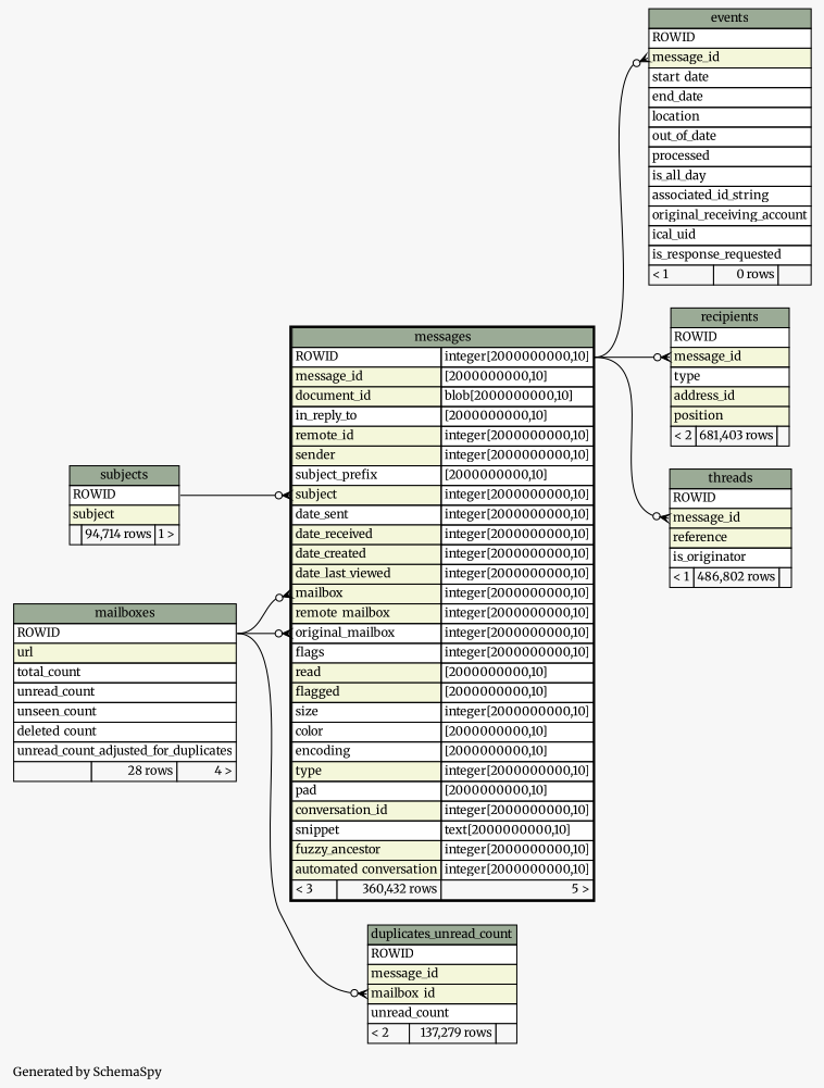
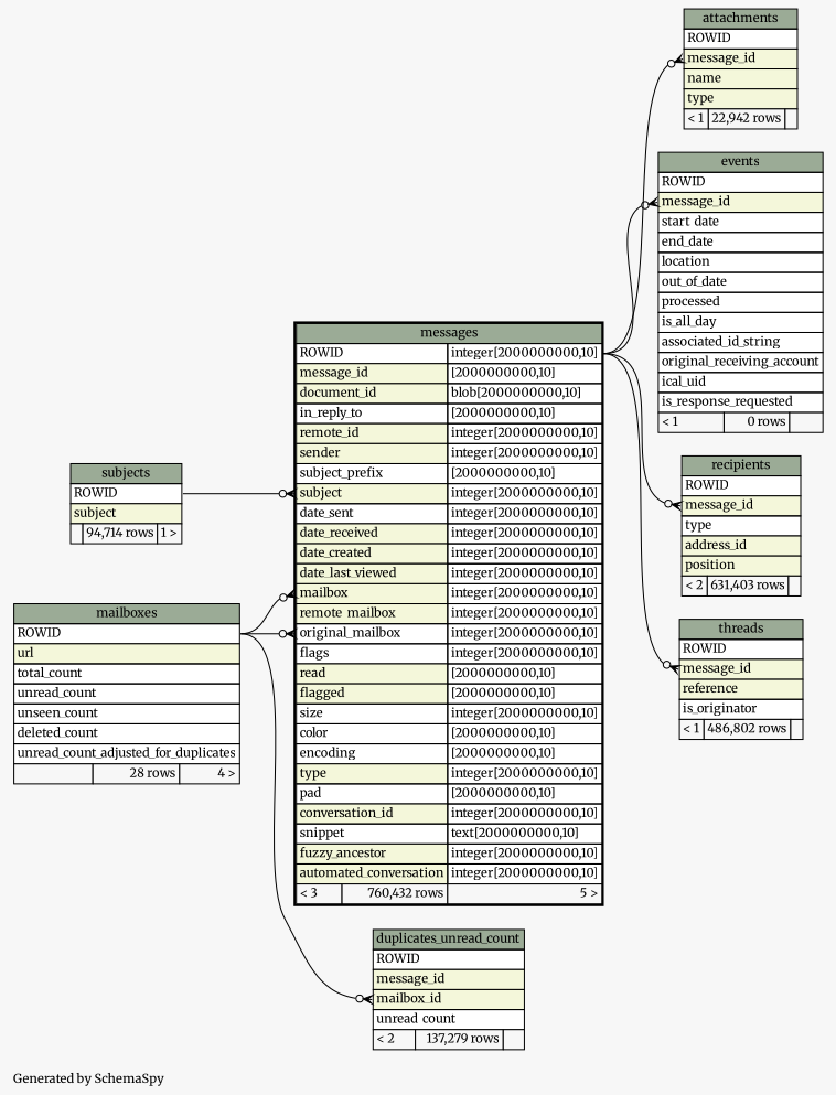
  digraph {
    bgcolor="#f7f7f7"
    fontname=Merriweather
    fontsize=11
    label="\nGenerated by SchemaSpy"
    labeljust=l
    nodesep=0.18
    rankdir=RL
    ranksep=0.46
    node [fontname=Merriweather fontsize=11 shape=plaintext]
    edge [arrowhead=none arrowsize=0.8 arrowtail=crowodot dir=back fontname=Merriweather headport="ROWID.type:e" tailport="message_id:w"]
-   n2 [label=<     <TABLE BORDER="2" CELLBORDER="1" CELLSPACING="0" BGCOLOR="#ffffff">       <TR><TD COLSPAN="3" BGCOLOR="#9bab96" ALIGN="CENTER">messages</TD></TR>       <TR><TD PORT="ROWID" COLSPAN="2" ALIGN="LEFT">ROWID</TD><TD PORT="ROWID.type" ALIGN="LEFT">integer[2000000000,10]</TD></TR>       <TR><TD PORT="message_id" COLSPAN="2" BGCOLOR="#f4f7da" ALIGN="LEFT">message_id</TD><TD PORT="message_id.type" ALIGN="LEFT">[2000000000,10]</TD></TR>       <TR><TD PORT="document_id" COLSPAN="2" BGCOLOR="#f4f7da" ALIGN="LEFT">document_id</TD><TD PORT="document_id.type" ALIGN="LEFT">blob[2000000000,10]</TD></TR>       <TR><TD PORT="in_reply_to" COLSPAN="2" ALIGN="LEFT">in_reply_to</TD><TD PORT="in_reply_to.type" ALIGN="LEFT">[2000000000,10]</TD></TR>       <TR><TD PORT="remote_id" COLSPAN="2" BGCOLOR="#f4f7da" ALIGN="LEFT">remote_id</TD><TD PORT="remote_id.type" ALIGN="LEFT">integer[2000000000,10]</TD></TR>       <TR><TD PORT="sender" COLSPAN="2" BGCOLOR="#f4f7da" ALIGN="LEFT">sender</TD><TD PORT="sender.type" ALIGN="LEFT">integer[2000000000,10]</TD></TR>       <TR><TD PORT="subject_prefix" COLSPAN="2" ALIGN="LEFT">subject_prefix</TD><TD PORT="subject_prefix.type" ALIGN="LEFT">[2000000000,10]</TD></TR>       <TR><TD PORT="subject" COLSPAN="2" BGCOLOR="#f4f7da" ALIGN="LEFT">subject</TD><TD PORT="subject.type" ALIGN="LEFT">integer[2000000000,10]</TD></TR>       <TR><TD PORT="date_sent" COLSPAN="2" ALIGN="LEFT">date_sent</TD><TD PORT="date_sent.type" ALIGN="LEFT">integer[2000000000,10]</TD></TR>       <TR><TD PORT="date_received" COLSPAN="2" BGCOLOR="#f4f7da" ALIGN="LEFT">date_received</TD><TD PORT="date_received.type" ALIGN="LEFT">integer[2000000000,10]</TD></TR>       <TR><TD PORT="date_created" COLSPAN="2" BGCOLOR="#f4f7da" ALIGN="LEFT">date_created</TD><TD PORT="date_created.type" ALIGN="LEFT">integer[2000000000,10]</TD></TR>       <TR><TD PORT="date_last_viewed" COLSPAN="2" BGCOLOR="#f4f7da" ALIGN="LEFT">date_last_viewed</TD><TD PORT="date_last_viewed.type" ALIGN="LEFT">integer[2000000000,10]</TD></TR>       <TR><TD PORT="mailbox" COLSPAN="2" BGCOLOR="#f4f7da" ALIGN="LEFT">mailbox</TD><TD PORT="mailbox.type" ALIGN="LEFT">integer[2000000000,10]</TD></TR>       <TR><TD PORT="remote_mailbox" COLSPAN="2" BGCOLOR="#f4f7da" ALIGN="LEFT">remote_mailbox</TD><TD PORT="remote_mailbox.type" ALIGN="LEFT">integer[2000000000,10]</TD></TR>       <TR><TD PORT="original_mailbox" COLSPAN="2" ALIGN="LEFT">original_mailbox</TD><TD PORT="original_mailbox.type" ALIGN="LEFT">integer[2000000000,10]</TD></TR>       <TR><TD PORT="flags" COLSPAN="2" ALIGN="LEFT">flags</TD><TD PORT="flags.type" ALIGN="LEFT">integer[2000000000,10]</TD></TR>       <TR><TD PORT="read" COLSPAN="2" BGCOLOR="#f4f7da" ALIGN="LEFT">read</TD><TD PORT="read.type" ALIGN="LEFT">[2000000000,10]</TD></TR>       <TR><TD PORT="flagged" COLSPAN="2" BGCOLOR="#f4f7da" ALIGN="LEFT">flagged</TD><TD PORT="flagged.type" ALIGN="LEFT">[2000000000,10]</TD></TR>       <TR><TD PORT="size" COLSPAN="2" ALIGN="LEFT">size</TD><TD PORT="size.type" ALIGN="LEFT">integer[2000000000,10]</TD></TR>       <TR><TD PORT="color" COLSPAN="2" ALIGN="LEFT">color</TD><TD PORT="color.type" ALIGN="LEFT">[2000000000,10]</TD></TR>       <TR><TD PORT="encoding" COLSPAN="2" ALIGN="LEFT">encoding</TD><TD PORT="encoding.type" ALIGN="LEFT">[2000000000,10]</TD></TR>       <TR><TD PORT="type" COLSPAN="2" BGCOLOR="#f4f7da" ALIGN="LEFT">type</TD><TD PORT="type.type" ALIGN="LEFT">integer[2000000000,10]</TD></TR>       <TR><TD PORT="pad" COLSPAN="2" ALIGN="LEFT">pad</TD><TD PORT="pad.type" ALIGN="LEFT">[2000000000,10]</TD></TR>       <TR><TD PORT="conversation_id" COLSPAN="2" BGCOLOR="#f4f7da" ALIGN="LEFT">conversation_id</TD><TD PORT="conversation_id.type" ALIGN="LEFT">integer[2000000000,10]</TD></TR>       <TR><TD PORT="snippet" COLSPAN="2" ALIGN="LEFT">snippet</TD><TD PORT="snippet.type" ALIGN="LEFT">text[2000000000,10]</TD></TR>       <TR><TD PORT="fuzzy_ancestor" COLSPAN="2" BGCOLOR="#f4f7da" ALIGN="LEFT">fuzzy_ancestor</TD><TD PORT="fuzzy_ancestor.type" ALIGN="LEFT">integer[2000000000,10]</TD></TR>       <TR><TD PORT="automated_conversation" COLSPAN="2" BGCOLOR="#f4f7da" ALIGN="LEFT">automated_conversation</TD><TD PORT="automated_conversation.type" ALIGN="LEFT">integer[2000000000,10]</TD></TR>       <TR><TD ALIGN="LEFT" BGCOLOR="#f7f7f7">&lt; 3</TD><TD ALIGN="RIGHT" BGCOLOR="#f7f7f7">360,432 rows</TD><TD ALIGN="RIGHT" BGCOLOR="#f7f7f7">5 &gt;</TD></TR>     </TABLE>>]
+   n1 [label=<     <TABLE BORDER="0" CELLBORDER="1" CELLSPACING="0" BGCOLOR="#ffffff">       <TR><TD COLSPAN="3" BGCOLOR="#9bab96" ALIGN="CENTER">attachments</TD></TR>       <TR><TD PORT="ROWID" COLSPAN="3" ALIGN="LEFT">ROWID</TD></TR>       <TR><TD PORT="message_id" COLSPAN="3" BGCOLOR="#f4f7da" ALIGN="LEFT">message_id</TD></TR>       <TR><TD PORT="name" COLSPAN="3" BGCOLOR="#f4f7da" ALIGN="LEFT">name</TD></TR>       <TR><TD PORT="type" COLSPAN="3" BGCOLOR="#f4f7da" ALIGN="LEFT">type</TD></TR>       <TR><TD ALIGN="LEFT" BGCOLOR="#f7f7f7">&lt; 1</TD><TD ALIGN="RIGHT" BGCOLOR="#f7f7f7">22,942 rows</TD><TD ALIGN="RIGHT" BGCOLOR="#f7f7f7">  </TD></TR>     </TABLE>>]
+   n2 [label=<     <TABLE BORDER="2" CELLBORDER="1" CELLSPACING="0" BGCOLOR="#ffffff">       <TR><TD COLSPAN="3" BGCOLOR="#9bab96" ALIGN="CENTER">messages</TD></TR>       <TR><TD PORT="ROWID" COLSPAN="2" ALIGN="LEFT">ROWID</TD><TD PORT="ROWID.type" ALIGN="LEFT">integer[2000000000,10]</TD></TR>       <TR><TD PORT="message_id" COLSPAN="2" BGCOLOR="#f4f7da" ALIGN="LEFT">message_id</TD><TD PORT="message_id.type" ALIGN="LEFT">[2000000000,10]</TD></TR>       <TR><TD PORT="document_id" COLSPAN="2" BGCOLOR="#f4f7da" ALIGN="LEFT">document_id</TD><TD PORT="document_id.type" ALIGN="LEFT">blob[2000000000,10]</TD></TR>       <TR><TD PORT="in_reply_to" COLSPAN="2" ALIGN="LEFT">in_reply_to</TD><TD PORT="in_reply_to.type" ALIGN="LEFT">[2000000000,10]</TD></TR>       <TR><TD PORT="remote_id" COLSPAN="2" BGCOLOR="#f4f7da" ALIGN="LEFT">remote_id</TD><TD PORT="remote_id.type" ALIGN="LEFT">integer[2000000000,10]</TD></TR>       <TR><TD PORT="sender" COLSPAN="2" BGCOLOR="#f4f7da" ALIGN="LEFT">sender</TD><TD PORT="sender.type" ALIGN="LEFT">integer[2000000000,10]</TD></TR>       <TR><TD PORT="subject_prefix" COLSPAN="2" ALIGN="LEFT">subject_prefix</TD><TD PORT="subject_prefix.type" ALIGN="LEFT">[2000000000,10]</TD></TR>       <TR><TD PORT="subject" COLSPAN="2" BGCOLOR="#f4f7da" ALIGN="LEFT">subject</TD><TD PORT="subject.type" ALIGN="LEFT">integer[2000000000,10]</TD></TR>       <TR><TD PORT="date_sent" COLSPAN="2" ALIGN="LEFT">date_sent</TD><TD PORT="date_sent.type" ALIGN="LEFT">integer[2000000000,10]</TD></TR>       <TR><TD PORT="date_received" COLSPAN="2" BGCOLOR="#f4f7da" ALIGN="LEFT">date_received</TD><TD PORT="date_received.type" ALIGN="LEFT">integer[2000000000,10]</TD></TR>       <TR><TD PORT="date_created" COLSPAN="2" BGCOLOR="#f4f7da" ALIGN="LEFT">date_created</TD><TD PORT="date_created.type" ALIGN="LEFT">integer[2000000000,10]</TD></TR>       <TR><TD PORT="date_last_viewed" COLSPAN="2" BGCOLOR="#f4f7da" ALIGN="LEFT">date_last_viewed</TD><TD PORT="date_last_viewed.type" ALIGN="LEFT">integer[2000000000,10]</TD></TR>       <TR><TD PORT="mailbox" COLSPAN="2" BGCOLOR="#f4f7da" ALIGN="LEFT">mailbox</TD><TD PORT="mailbox.type" ALIGN="LEFT">integer[2000000000,10]</TD></TR>       <TR><TD PORT="remote_mailbox" COLSPAN="2" BGCOLOR="#f4f7da" ALIGN="LEFT">remote_mailbox</TD><TD PORT="remote_mailbox.type" ALIGN="LEFT">integer[2000000000,10]</TD></TR>       <TR><TD PORT="original_mailbox" COLSPAN="2" ALIGN="LEFT">original_mailbox</TD><TD PORT="original_mailbox.type" ALIGN="LEFT">integer[2000000000,10]</TD></TR>       <TR><TD PORT="flags" COLSPAN="2" ALIGN="LEFT">flags</TD><TD PORT="flags.type" ALIGN="LEFT">integer[2000000000,10]</TD></TR>       <TR><TD PORT="read" COLSPAN="2" BGCOLOR="#f4f7da" ALIGN="LEFT">read</TD><TD PORT="read.type" ALIGN="LEFT">[2000000000,10]</TD></TR>       <TR><TD PORT="flagged" COLSPAN="2" BGCOLOR="#f4f7da" ALIGN="LEFT">flagged</TD><TD PORT="flagged.type" ALIGN="LEFT">[2000000000,10]</TD></TR>       <TR><TD PORT="size" COLSPAN="2" ALIGN="LEFT">size</TD><TD PORT="size.type" ALIGN="LEFT">integer[2000000000,10]</TD></TR>       <TR><TD PORT="color" COLSPAN="2" ALIGN="LEFT">color</TD><TD PORT="color.type" ALIGN="LEFT">[2000000000,10]</TD></TR>       <TR><TD PORT="encoding" COLSPAN="2" ALIGN="LEFT">encoding</TD><TD PORT="encoding.type" ALIGN="LEFT">[2000000000,10]</TD></TR>       <TR><TD PORT="type" COLSPAN="2" BGCOLOR="#f4f7da" ALIGN="LEFT">type</TD><TD PORT="type.type" ALIGN="LEFT">integer[2000000000,10]</TD></TR>       <TR><TD PORT="pad" COLSPAN="2" ALIGN="LEFT">pad</TD><TD PORT="pad.type" ALIGN="LEFT">[2000000000,10]</TD></TR>       <TR><TD PORT="conversation_id" COLSPAN="2" BGCOLOR="#f4f7da" ALIGN="LEFT">conversation_id</TD><TD PORT="conversation_id.type" ALIGN="LEFT">integer[2000000000,10]</TD></TR>       <TR><TD PORT="snippet" COLSPAN="2" ALIGN="LEFT">snippet</TD><TD PORT="snippet.type" ALIGN="LEFT">text[2000000000,10]</TD></TR>       <TR><TD PORT="fuzzy_ancestor" COLSPAN="2" BGCOLOR="#f4f7da" ALIGN="LEFT">fuzzy_ancestor</TD><TD PORT="fuzzy_ancestor.type" ALIGN="LEFT">integer[2000000000,10]</TD></TR>       <TR><TD PORT="automated_conversation" COLSPAN="2" BGCOLOR="#f4f7da" ALIGN="LEFT">automated_conversation</TD><TD PORT="automated_conversation.type" ALIGN="LEFT">integer[2000000000,10]</TD></TR>       <TR><TD ALIGN="LEFT" BGCOLOR="#f7f7f7">&lt; 3</TD><TD ALIGN="RIGHT" BGCOLOR="#f7f7f7">760,432 rows</TD><TD ALIGN="RIGHT" BGCOLOR="#f7f7f7">5 &gt;</TD></TR>     </TABLE>>]
    n3 [label=<     <TABLE BORDER="0" CELLBORDER="1" CELLSPACING="0" BGCOLOR="#ffffff">       <TR><TD COLSPAN="3" BGCOLOR="#9bab96" ALIGN="CENTER">mailboxes</TD></TR>       <TR><TD PORT="ROWID" COLSPAN="3" ALIGN="LEFT">ROWID</TD></TR>       <TR><TD PORT="url" COLSPAN="3" BGCOLOR="#f4f7da" ALIGN="LEFT">url</TD></TR>       <TR><TD PORT="total_count" COLSPAN="3" ALIGN="LEFT">total_count</TD></TR>       <TR><TD PORT="unread_count" COLSPAN="3" ALIGN="LEFT">unread_count</TD></TR>       <TR><TD PORT="unseen_count" COLSPAN="3" ALIGN="LEFT">unseen_count</TD></TR>       <TR><TD PORT="deleted_count" COLSPAN="3" ALIGN="LEFT">deleted_count</TD></TR>       <TR><TD PORT="unread_count_adjusted_for_duplicates" COLSPAN="3" ALIGN="LEFT">unread_count_adjusted_for_duplicates</TD></TR>       <TR><TD ALIGN="LEFT" BGCOLOR="#f7f7f7">  </TD><TD ALIGN="RIGHT" BGCOLOR="#f7f7f7">28 rows</TD><TD ALIGN="RIGHT" BGCOLOR="#f7f7f7">4 &gt;</TD></TR>     </TABLE>>]
    n4 [label=<     <TABLE BORDER="0" CELLBORDER="1" CELLSPACING="0" BGCOLOR="#ffffff">       <TR><TD COLSPAN="3" BGCOLOR="#9bab96" ALIGN="CENTER">subjects</TD></TR>       <TR><TD PORT="ROWID" COLSPAN="3" ALIGN="LEFT">ROWID</TD></TR>       <TR><TD PORT="subject" COLSPAN="3" BGCOLOR="#f4f7da" ALIGN="LEFT">subject</TD></TR>       <TR><TD ALIGN="LEFT" BGCOLOR="#f7f7f7">  </TD><TD ALIGN="RIGHT" BGCOLOR="#f7f7f7">94,714 rows</TD><TD ALIGN="RIGHT" BGCOLOR="#f7f7f7">1 &gt;</TD></TR>     </TABLE>>]
    n5 [label=<     <TABLE BORDER="0" CELLBORDER="1" CELLSPACING="0" BGCOLOR="#ffffff">       <TR><TD COLSPAN="3" BGCOLOR="#9bab96" ALIGN="CENTER">duplicates_unread_count</TD></TR>       <TR><TD PORT="ROWID" COLSPAN="3" ALIGN="LEFT">ROWID</TD></TR>       <TR><TD PORT="message_id" COLSPAN="3" BGCOLOR="#f4f7da" ALIGN="LEFT">message_id</TD></TR>       <TR><TD PORT="mailbox_id" COLSPAN="3" BGCOLOR="#f4f7da" ALIGN="LEFT">mailbox_id</TD></TR>       <TR><TD PORT="unread_count" COLSPAN="3" ALIGN="LEFT">unread_count</TD></TR>       <TR><TD ALIGN="LEFT" BGCOLOR="#f7f7f7">&lt; 2</TD><TD ALIGN="RIGHT" BGCOLOR="#f7f7f7">137,279 rows</TD><TD ALIGN="RIGHT" BGCOLOR="#f7f7f7">  </TD></TR>     </TABLE>>]
    n6 [label=<     <TABLE BORDER="0" CELLBORDER="1" CELLSPACING="0" BGCOLOR="#ffffff">       <TR><TD COLSPAN="3" BGCOLOR="#9bab96" ALIGN="CENTER">events</TD></TR>       <TR><TD PORT="ROWID" COLSPAN="3" ALIGN="LEFT">ROWID</TD></TR>       <TR><TD PORT="message_id" COLSPAN="3" BGCOLOR="#f4f7da" ALIGN="LEFT">message_id</TD></TR>       <TR><TD PORT="start_date" COLSPAN="3" ALIGN="LEFT">start_date</TD></TR>       <TR><TD PORT="end_date" COLSPAN="3" ALIGN="LEFT">end_date</TD></TR>       <TR><TD PORT="location" COLSPAN="3" ALIGN="LEFT">location</TD></TR>       <TR><TD PORT="out_of_date" COLSPAN="3" ALIGN="LEFT">out_of_date</TD></TR>       <TR><TD PORT="processed" COLSPAN="3" ALIGN="LEFT">processed</TD></TR>       <TR><TD PORT="is_all_day" COLSPAN="3" ALIGN="LEFT">is_all_day</TD></TR>       <TR><TD PORT="associated_id_string" COLSPAN="3" ALIGN="LEFT">associated_id_string</TD></TR>       <TR><TD PORT="original_receiving_account" COLSPAN="3" ALIGN="LEFT">original_receiving_account</TD></TR>       <TR><TD PORT="ical_uid" COLSPAN="3" ALIGN="LEFT">ical_uid</TD></TR>       <TR><TD PORT="is_response_requested" COLSPAN="3" ALIGN="LEFT">is_response_requested</TD></TR>       <TR><TD ALIGN="LEFT" BGCOLOR="#f7f7f7">&lt; 1</TD><TD ALIGN="RIGHT" BGCOLOR="#f7f7f7">0 rows</TD><TD ALIGN="RIGHT" BGCOLOR="#f7f7f7">  </TD></TR>     </TABLE>>]
-   n7 [label=<     <TABLE BORDER="0" CELLBORDER="1" CELLSPACING="0" BGCOLOR="#ffffff">       <TR><TD COLSPAN="3" BGCOLOR="#9bab96" ALIGN="CENTER">recipients</TD></TR>       <TR><TD PORT="ROWID" COLSPAN="3" ALIGN="LEFT">ROWID</TD></TR>       <TR><TD PORT="message_id" COLSPAN="3" BGCOLOR="#f4f7da" ALIGN="LEFT">message_id</TD></TR>       <TR><TD PORT="type" COLSPAN="3" ALIGN="LEFT">type</TD></TR>       <TR><TD PORT="address_id" COLSPAN="3" BGCOLOR="#f4f7da" ALIGN="LEFT">address_id</TD></TR>       <TR><TD PORT="position" COLSPAN="3" BGCOLOR="#f4f7da" ALIGN="LEFT">position</TD></TR>       <TR><TD ALIGN="LEFT" BGCOLOR="#f7f7f7">&lt; 2</TD><TD ALIGN="RIGHT" BGCOLOR="#f7f7f7">681,403 rows</TD><TD ALIGN="RIGHT" BGCOLOR="#f7f7f7">  </TD></TR>     </TABLE>>]
+   n7 [label=<     <TABLE BORDER="0" CELLBORDER="1" CELLSPACING="0" BGCOLOR="#ffffff">       <TR><TD COLSPAN="3" BGCOLOR="#9bab96" ALIGN="CENTER">recipients</TD></TR>       <TR><TD PORT="ROWID" COLSPAN="3" ALIGN="LEFT">ROWID</TD></TR>       <TR><TD PORT="message_id" COLSPAN="3" BGCOLOR="#f4f7da" ALIGN="LEFT">message_id</TD></TR>       <TR><TD PORT="type" COLSPAN="3" ALIGN="LEFT">type</TD></TR>       <TR><TD PORT="address_id" COLSPAN="3" BGCOLOR="#f4f7da" ALIGN="LEFT">address_id</TD></TR>       <TR><TD PORT="position" COLSPAN="3" BGCOLOR="#f4f7da" ALIGN="LEFT">position</TD></TR>       <TR><TD ALIGN="LEFT" BGCOLOR="#f7f7f7">&lt; 2</TD><TD ALIGN="RIGHT" BGCOLOR="#f7f7f7">631,403 rows</TD><TD ALIGN="RIGHT" BGCOLOR="#f7f7f7">  </TD></TR>     </TABLE>>]
    n8 [label=<     <TABLE BORDER="0" CELLBORDER="1" CELLSPACING="0" BGCOLOR="#ffffff">       <TR><TD COLSPAN="3" BGCOLOR="#9bab96" ALIGN="CENTER">threads</TD></TR>       <TR><TD PORT="ROWID" COLSPAN="3" ALIGN="LEFT">ROWID</TD></TR>       <TR><TD PORT="message_id" COLSPAN="3" BGCOLOR="#f4f7da" ALIGN="LEFT">message_id</TD></TR>       <TR><TD PORT="reference" COLSPAN="3" BGCOLOR="#f4f7da" ALIGN="LEFT">reference</TD></TR>       <TR><TD PORT="is_originator" COLSPAN="3" ALIGN="LEFT">is_originator</TD></TR>       <TR><TD ALIGN="LEFT" BGCOLOR="#f7f7f7">&lt; 1</TD><TD ALIGN="RIGHT" BGCOLOR="#f7f7f7">486,802 rows</TD><TD ALIGN="RIGHT" BGCOLOR="#f7f7f7">  </TD></TR>     </TABLE>>]
+   n1 -> n2
    n2 -> n3 [headport="ROWID:e" tailport="mailbox:w"]
    n2 -> n3 [headport="ROWID:e" tailport="original_mailbox:w"]
    n2 -> n4 [headport="ROWID:e" tailport="subject:w"]
    n5 -> n3 [headport="ROWID:e" tailport="mailbox_id:w"]
    n6 -> n2
    n7 -> n2
    n8 -> n2
  }
